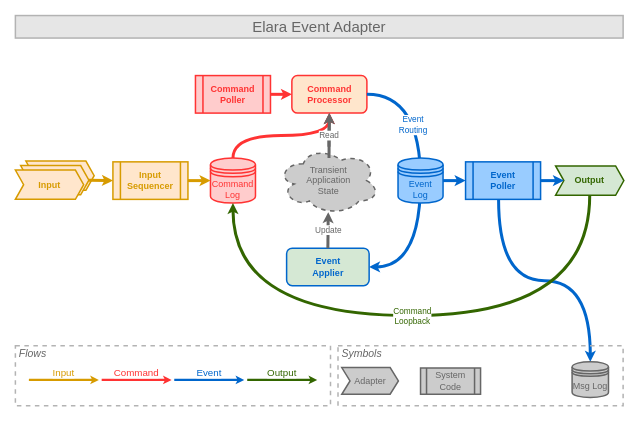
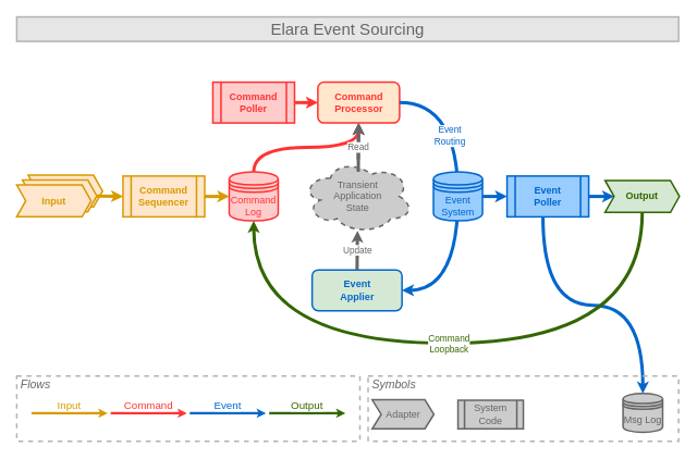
  <mxCell id="0" />
  <mxCell id="1" parent="0" />
  <mxCell id="2" value="" style="group;fontColor=#D79B00;" parent="1" vertex="1" connectable="0"><mxGeometry x="20" y="214" width="105" height="51" as="geometry" /></mxCell>
  <mxCell id="3" value="Input" style="shape=step;perimeter=stepPerimeter;whiteSpace=wrap;html=1;fixedSize=1;align=center;fillColor=#ffe6cc;strokeColor=#d79b00;strokeWidth=2;fontColor=#FF9933;fontStyle=1;size=11;" parent="2" vertex="1"><mxGeometry x="14" width="91" height="39" as="geometry" /></mxCell>
  <mxCell id="4" value="Input" style="shape=step;perimeter=stepPerimeter;whiteSpace=wrap;html=1;fixedSize=1;align=center;fillColor=#ffe6cc;strokeColor=#d79b00;strokeWidth=2;fontStyle=1;size=11;fontColor=#D79B00;" parent="2" vertex="1"><mxGeometry x="7" y="6" width="91" height="39" as="geometry" /></mxCell>
  <mxCell id="5" value="Input" style="shape=step;perimeter=stepPerimeter;whiteSpace=wrap;html=1;fixedSize=1;align=center;fillColor=#ffe6cc;strokeColor=#d79b00;strokeWidth=2;fontStyle=1;size=11;fontColor=#D79B00;" parent="2" vertex="1"><mxGeometry y="12" width="91" height="39" as="geometry" /></mxCell>
  <mxCell id="6" value="Command&lt;br&gt;Processor" style="rounded=1;whiteSpace=wrap;html=1;align=center;strokeWidth=2;fontStyle=1;strokeColor=#FF3333;fillColor=#ffe6cc;fontColor=#FF3333;" parent="1" vertex="1"><mxGeometry x="388.5" y="100" width="100" height="50" as="geometry" /></mxCell>
  <mxCell id="7" value="&lt;b&gt;Command&lt;br&gt;Poller&lt;/b&gt;" style="shape=process;whiteSpace=wrap;html=1;backgroundOutline=1;strokeColor=#FF3333;strokeWidth=2;fillColor=#FFCCCC;fontColor=#FF3333;align=center;" parent="1" vertex="1"><mxGeometry x="260" y="100" width="100" height="50" as="geometry" /></mxCell>
  <mxCell id="8" value="&lt;b&gt;Event&lt;br&gt;Poller&lt;/b&gt;" style="shape=process;whiteSpace=wrap;html=1;backgroundOutline=1;strokeWidth=2;align=center;fontColor=#0066CC;strokeColor=#0066CC;fillColor=#99CCFF;" parent="1" vertex="1"><mxGeometry x="620" y="215" width="100" height="50" as="geometry" /></mxCell>
- <mxCell id="9" value="&lt;b&gt;Input&lt;br&gt;Sequencer&lt;/b&gt;" style="shape=process;whiteSpace=wrap;html=1;backgroundOutline=1;strokeColor=#d79b00;strokeWidth=2;fillColor=#ffe6cc;align=center;fontColor=#D79B00;" parent="1" vertex="1"><mxGeometry x="150" y="215" width="100" height="50" as="geometry" /></mxCell>
+ <mxCell id="9" value="&lt;b&gt;Command&lt;br&gt;Sequencer&lt;/b&gt;" style="shape=process;whiteSpace=wrap;html=1;backgroundOutline=1;strokeColor=#d79b00;strokeWidth=2;fillColor=#ffe6cc;align=center;fontColor=#D79B00;" parent="1" vertex="1"><mxGeometry x="150" y="215" width="100" height="50" as="geometry" /></mxCell>
  <mxCell id="10" value="Command&lt;br&gt;Log" style="shape=datastore;whiteSpace=wrap;html=1;strokeWidth=2;align=center;fontColor=#FF3333;strokeColor=#FF3333;fillColor=#FFCCCC;" parent="1" vertex="1"><mxGeometry x="280" y="210" width="60" height="60" as="geometry" /></mxCell>
  <mxCell id="11" value="Event&lt;br&gt;Applier" style="rounded=1;whiteSpace=wrap;html=1;align=center;strokeWidth=2;fontStyle=1;strokeColor=#0066CC;fontColor=#0066CC;fillColor=#d5e8d4;" parent="1" vertex="1"><mxGeometry x="381.5" y="330" width="110" height="50" as="geometry" /></mxCell>
  <mxCell id="12" value="Output" style="shape=step;perimeter=stepPerimeter;whiteSpace=wrap;html=1;fixedSize=1;align=center;strokeWidth=2;fontStyle=1;size=11;fillColor=#d5e8d4;strokeColor=#336600;fontColor=#336600;" parent="1" vertex="1"><mxGeometry x="740" y="220.5" width="91" height="39" as="geometry" /></mxCell>
  <mxCell id="13" value="" style="edgeStyle=none;rounded=0;orthogonalLoop=1;jettySize=auto;html=1;endSize=2;strokeColor=#666666;strokeWidth=4;fontColor=#336600;" parent="1" source="14" target="6" edge="1"><mxGeometry relative="1" as="geometry" /></mxCell>
  <mxCell id="14" value="Transient&lt;br&gt;Application&lt;br&gt;State" style="shape=cloud;whiteSpace=wrap;html=1;strokeColor=#666666;strokeWidth=2;align=center;dashed=1;fillColor=#CCCCCC;fontColor=#666666;fontStyle=0" parent="1" vertex="1"><mxGeometry x="370" y="195" width="135" height="90" as="geometry" /></mxCell>
  <mxCell id="15" style="rounded=0;orthogonalLoop=1;jettySize=auto;html=1;exitX=1;exitY=0.5;exitDx=0;exitDy=0;entryX=0;entryY=0.5;entryDx=0;entryDy=0;fontColor=#336600;strokeWidth=4;strokeColor=#D79B00;endSize=2;" parent="1" source="4" target="9" edge="1"><mxGeometry relative="1" as="geometry" /></mxCell>
  <mxCell id="16" style="edgeStyle=orthogonalEdgeStyle;rounded=0;orthogonalLoop=1;jettySize=auto;html=1;exitX=1;exitY=0.5;exitDx=0;exitDy=0;entryX=0;entryY=0.5;entryDx=0;entryDy=0;fontColor=#336600;strokeWidth=4;curved=1;strokeColor=#D79B00;endSize=2;" parent="1" source="9" target="10" edge="1"><mxGeometry relative="1" as="geometry"><mxPoint x="128" y="249.5" as="sourcePoint" /><mxPoint x="170" y="250" as="targetPoint" /></mxGeometry></mxCell>
  <mxCell id="17" style="edgeStyle=orthogonalEdgeStyle;rounded=0;orthogonalLoop=1;jettySize=auto;html=1;exitX=0.5;exitY=0;exitDx=0;exitDy=0;fontColor=#336600;strokeWidth=4;curved=1;endSize=2;strokeColor=#FF3333;" parent="1" source="10" target="6" edge="1"><mxGeometry relative="1" as="geometry"><mxPoint x="128" y="249.5" as="sourcePoint" /><mxPoint x="170" y="250" as="targetPoint" /></mxGeometry></mxCell>
  <mxCell id="18" style="edgeStyle=orthogonalEdgeStyle;rounded=0;orthogonalLoop=1;jettySize=auto;html=1;entryX=0;entryY=0.5;entryDx=0;entryDy=0;fontColor=#336600;strokeWidth=4;curved=1;endSize=2;strokeColor=#FF3333;exitX=1;exitY=0.5;exitDx=0;exitDy=0;" parent="1" source="7" target="6" edge="1"><mxGeometry relative="1" as="geometry"><mxPoint x="370" y="125" as="sourcePoint" /><mxPoint x="330" y="160" as="targetPoint" /></mxGeometry></mxCell>
  <mxCell id="19" style="edgeStyle=orthogonalEdgeStyle;rounded=0;orthogonalLoop=1;jettySize=auto;html=1;entryX=1;entryY=0.5;entryDx=0;entryDy=0;fontColor=#336600;strokeWidth=4;curved=1;endSize=2;strokeColor=#0066CC;exitX=1;exitY=0.5;exitDx=0;exitDy=0;" parent="1" source="6" target="11" edge="1"><mxGeometry relative="1" as="geometry"><mxPoint x="560" y="120" as="sourcePoint" /><mxPoint x="570" y="220" as="targetPoint" /><Array as="points"><mxPoint x="560" y="125" /><mxPoint x="560" y="355" /></Array></mxGeometry></mxCell>
  <mxCell id="20" value="Event&lt;br&gt;Routing" style="edgeLabel;html=1;align=center;verticalAlign=middle;resizable=0;points=[];fontColor=#0066CC;" parent="19" vertex="1" connectable="0"><mxGeometry x="-0.673" y="-40" relative="1" as="geometry"><mxPoint x="1" as="offset" /></mxGeometry></mxCell>
- <mxCell id="21" value="Event&lt;br&gt;Log" style="shape=datastore;whiteSpace=wrap;html=1;strokeColor=#0066CC;strokeWidth=2;fillColor=#99CCFF;align=center;fontColor=#0066CC;" parent="1" vertex="1"><mxGeometry x="530" y="210" width="60" height="60" as="geometry" /></mxCell>
+ <mxCell id="21" value="Event&lt;br&gt;System" style="shape=datastore;whiteSpace=wrap;html=1;strokeColor=#0066CC;strokeWidth=2;fillColor=#99CCFF;align=center;fontColor=#0066CC;" parent="1" vertex="1"><mxGeometry x="530" y="210" width="60" height="60" as="geometry" /></mxCell>
  <mxCell id="22" style="edgeStyle=orthogonalEdgeStyle;rounded=0;orthogonalLoop=1;jettySize=auto;html=1;exitX=1;exitY=0.5;exitDx=0;exitDy=0;entryX=0;entryY=0.5;entryDx=0;entryDy=0;fontColor=#336600;strokeWidth=4;curved=1;endSize=2;strokeColor=#0066CC;" parent="1" source="21" target="8" edge="1"><mxGeometry relative="1" as="geometry"><mxPoint x="507.5" y="145" as="sourcePoint" /><mxPoint x="580" y="230" as="targetPoint" /></mxGeometry></mxCell>
  <mxCell id="23" style="edgeStyle=orthogonalEdgeStyle;rounded=0;orthogonalLoop=1;jettySize=auto;html=1;exitX=1;exitY=0.5;exitDx=0;exitDy=0;entryX=0;entryY=0.5;entryDx=0;entryDy=0;fontColor=#336600;strokeWidth=4;curved=1;endSize=2;strokeColor=#0066CC;" parent="1" source="8" target="12" edge="1"><mxGeometry relative="1" as="geometry"><mxPoint x="517.5" y="155" as="sourcePoint" /><mxPoint x="590" y="240" as="targetPoint" /></mxGeometry></mxCell>
  <mxCell id="24" style="edgeStyle=orthogonalEdgeStyle;rounded=0;orthogonalLoop=1;jettySize=auto;html=1;exitX=0.44;exitY=1;exitDx=0;exitDy=0;fontColor=#336600;strokeWidth=4;curved=1;endSize=2;strokeColor=#0066CC;exitPerimeter=0;" parent="1" source="8" target="44" edge="1"><mxGeometry relative="1" as="geometry"><mxPoint x="590" y="345" as="sourcePoint" /><mxPoint x="662.5" y="430" as="targetPoint" /></mxGeometry></mxCell>
  <mxCell id="25" style="edgeStyle=orthogonalEdgeStyle;rounded=0;orthogonalLoop=1;jettySize=auto;html=1;exitX=0.5;exitY=1;exitDx=0;exitDy=0;strokeWidth=4;curved=1;endSize=2;strokeColor=#336600;fontColor=#336600;entryX=0.5;entryY=1;entryDx=0;entryDy=0;" parent="1" source="12" target="10" edge="1"><mxGeometry relative="1" as="geometry"><mxPoint x="537.5" y="175" as="sourcePoint" /><mxPoint x="270" y="320" as="targetPoint" /><Array as="points"><mxPoint x="786" y="420" /><mxPoint x="310" y="420" /></Array></mxGeometry></mxCell>
  <mxCell id="26" value="Command&lt;br&gt;Loopback" style="edgeLabel;html=1;align=center;verticalAlign=middle;resizable=0;points=[];spacingLeft=4;spacingRight=4;spacing=5;fontColor=#336600;" parent="25" vertex="1" connectable="0"><mxGeometry x="0.013" relative="1" as="geometry"><mxPoint as="offset" /></mxGeometry></mxCell>
  <mxCell id="27" value="Read" style="rounded=0;orthogonalLoop=1;jettySize=auto;html=1;entryX=0.5;entryY=1;entryDx=0;entryDy=0;strokeWidth=4;endSize=2;strokeColor=#666666;fontColor=#666666;" parent="1" target="6" edge="1"><mxGeometry relative="1" as="geometry"><mxPoint x="438" y="210" as="sourcePoint" /><mxPoint x="620" y="270" as="targetPoint" /></mxGeometry></mxCell>
  <mxCell id="28" value="Update" style="rounded=0;orthogonalLoop=1;jettySize=auto;html=1;strokeWidth=4;endSize=2;strokeColor=#666666;fontColor=#666666;exitX=0.5;exitY=0;exitDx=0;exitDy=0;entryX=0.496;entryY=0.967;entryDx=0;entryDy=0;entryPerimeter=0;" parent="1" source="11" target="14" edge="1"><mxGeometry relative="1" as="geometry"><mxPoint x="448" y="220" as="sourcePoint" /><mxPoint x="470" y="290" as="targetPoint" /></mxGeometry></mxCell>
  <mxCell id="29" value="" style="group" parent="1" vertex="1" connectable="0"><mxGeometry x="20" y="460" width="420" height="80" as="geometry" /></mxCell>
  <mxCell id="30" style="rounded=0;orthogonalLoop=1;jettySize=auto;html=1;fontColor=#336600;strokeWidth=3;endSize=2;strokeColor=#FF3333;" parent="29" edge="1"><mxGeometry relative="1" as="geometry"><mxPoint x="115" y="45.714" as="sourcePoint" /><mxPoint x="208.25" y="45.714" as="targetPoint" /></mxGeometry></mxCell>
  <mxCell id="31" value="&lt;font color=&quot;#ff3333&quot; style=&quot;font-size: 13px&quot;&gt;Command&lt;/font&gt;" style="edgeLabel;html=1;align=center;verticalAlign=middle;resizable=0;points=[];fontColor=#0066CC;fontStyle=0;fontSize=13;" parent="30" vertex="1" connectable="0"><mxGeometry x="0.4" y="3" relative="1" as="geometry"><mxPoint x="-19.5" y="-7" as="offset" /></mxGeometry></mxCell>
  <mxCell id="32" style="rounded=0;orthogonalLoop=1;jettySize=auto;html=1;strokeWidth=3;endSize=2;strokeColor=#D79B00;fontColor=#D79B00;" parent="29" edge="1"><mxGeometry relative="1" as="geometry"><mxPoint x="18" y="45.714" as="sourcePoint" /><mxPoint x="111.25" y="45.714" as="targetPoint" /></mxGeometry></mxCell>
  <mxCell id="33" value="&lt;font style=&quot;font-size: 13px&quot; color=&quot;#d79b00&quot;&gt;Input&lt;/font&gt;" style="edgeLabel;html=1;align=center;verticalAlign=middle;resizable=0;points=[];fontColor=#0066CC;fontStyle=0;fontSize=13;" parent="32" vertex="1" connectable="0"><mxGeometry x="0.4" y="3" relative="1" as="geometry"><mxPoint x="-19.5" y="-7" as="offset" /></mxGeometry></mxCell>
  <mxCell id="34" style="rounded=0;orthogonalLoop=1;jettySize=auto;html=1;strokeWidth=3;endSize=2;fontColor=#0066CC;strokeColor=#0066CC;" parent="29" edge="1"><mxGeometry relative="1" as="geometry"><mxPoint x="211.75" y="45.714" as="sourcePoint" /><mxPoint x="305" y="45.714" as="targetPoint" /></mxGeometry></mxCell>
  <mxCell id="35" value="&lt;font style=&quot;font-size: 13px&quot;&gt;Event&lt;/font&gt;" style="edgeLabel;html=1;align=center;verticalAlign=middle;resizable=0;points=[];fontColor=#0066CC;fontStyle=0;fontSize=13;" parent="34" vertex="1" connectable="0"><mxGeometry x="0.4" y="3" relative="1" as="geometry"><mxPoint x="-19.5" y="-7" as="offset" /></mxGeometry></mxCell>
  <mxCell id="36" style="rounded=0;orthogonalLoop=1;jettySize=auto;html=1;fontColor=#336600;strokeWidth=3;endSize=2;strokeColor=#336600;" parent="29" edge="1"><mxGeometry relative="1" as="geometry"><mxPoint x="309" y="45.714" as="sourcePoint" /><mxPoint x="402.25" y="45.714" as="targetPoint" /></mxGeometry></mxCell>
  <mxCell id="37" value="&lt;font style=&quot;font-size: 13px&quot;&gt;Output&lt;/font&gt;" style="edgeLabel;html=1;align=center;verticalAlign=middle;resizable=0;points=[];fontStyle=0;fontSize=13;fontColor=#336600;" parent="36" vertex="1" connectable="0"><mxGeometry x="0.4" y="3" relative="1" as="geometry"><mxPoint x="-19.5" y="-7" as="offset" /></mxGeometry></mxCell>
  <mxCell id="38" value="&lt;h1 style=&quot;font-size: 14px&quot;&gt;&lt;span style=&quot;font-weight: normal&quot;&gt;Flows&lt;/span&gt;&lt;/h1&gt;" style="text;html=1;spacing=5;spacingTop=-16;whiteSpace=wrap;overflow=hidden;rounded=0;dashed=1;fontSize=14;fontColor=#666666;align=left;fontStyle=2;strokeWidth=2;strokeColor=#B3B3B3;" parent="29" vertex="1"><mxGeometry width="420" height="80" as="geometry" /></mxCell>
- <mxCell id="39" value="Elara Event Adapter" style="text;html=1;align=center;verticalAlign=middle;whiteSpace=wrap;rounded=0;fontSize=20;fontColor=#666666;spacingTop=6;spacingBottom=6;strokeWidth=2;strokeColor=#B3B3B3;fillColor=#E6E6E6;" parent="1" vertex="1"><mxGeometry x="20" y="20" width="810" height="30" as="geometry" /></mxCell>
+ <mxCell id="39" value="Elara Event Sourcing" style="text;html=1;align=center;verticalAlign=middle;whiteSpace=wrap;rounded=0;fontSize=20;fontColor=#666666;spacingTop=6;spacingBottom=6;strokeWidth=2;strokeColor=#B3B3B3;fillColor=#E6E6E6;" parent="1" vertex="1"><mxGeometry x="20" y="20" width="810" height="30" as="geometry" /></mxCell>
  <mxCell id="40" value="" style="group" parent="1" vertex="1" connectable="0"><mxGeometry x="450" y="460" width="380" height="80" as="geometry" /></mxCell>
  <mxCell id="41" value="&lt;h1 style=&quot;font-size: 14px&quot;&gt;&lt;span style=&quot;font-weight: normal&quot;&gt;Symbols&lt;/span&gt;&lt;/h1&gt;" style="text;html=1;spacing=5;spacingTop=-16;whiteSpace=wrap;overflow=hidden;rounded=0;dashed=1;fontSize=14;fontColor=#666666;align=left;fontStyle=2;strokeWidth=2;strokeColor=#B3B3B3;" parent="40" vertex="1"><mxGeometry width="380" height="80" as="geometry" /></mxCell>
  <mxCell id="42" value="Adapter" style="shape=step;perimeter=stepPerimeter;whiteSpace=wrap;html=1;fixedSize=1;align=center;strokeWidth=2;fontStyle=0;size=11;fontColor=#666666;strokeColor=#666666;fillColor=#CCCCCC;" parent="40" vertex="1"><mxGeometry x="5" y="29.25" width="75.5" height="35.5" as="geometry" /></mxCell>
  <mxCell id="43" value="&lt;span&gt;System&lt;br&gt;&lt;/span&gt;Code" style="shape=process;whiteSpace=wrap;html=1;backgroundOutline=1;strokeWidth=2;align=center;fontStyle=0;strokeColor=#666666;fillColor=#CCCCCC;fontColor=#666666;" parent="40" vertex="1"><mxGeometry x="110" y="29.75" width="80" height="35" as="geometry" /></mxCell>
  <mxCell id="44" value="Msg Log" style="shape=datastore;whiteSpace=wrap;html=1;strokeWidth=2;align=center;strokeColor=#666666;fillColor=#CCCCCC;fontColor=#666666;fontSize=12;" parent="40" vertex="1"><mxGeometry x="312" y="21.5" width="48.5" height="47.5" as="geometry" /></mxCell>
